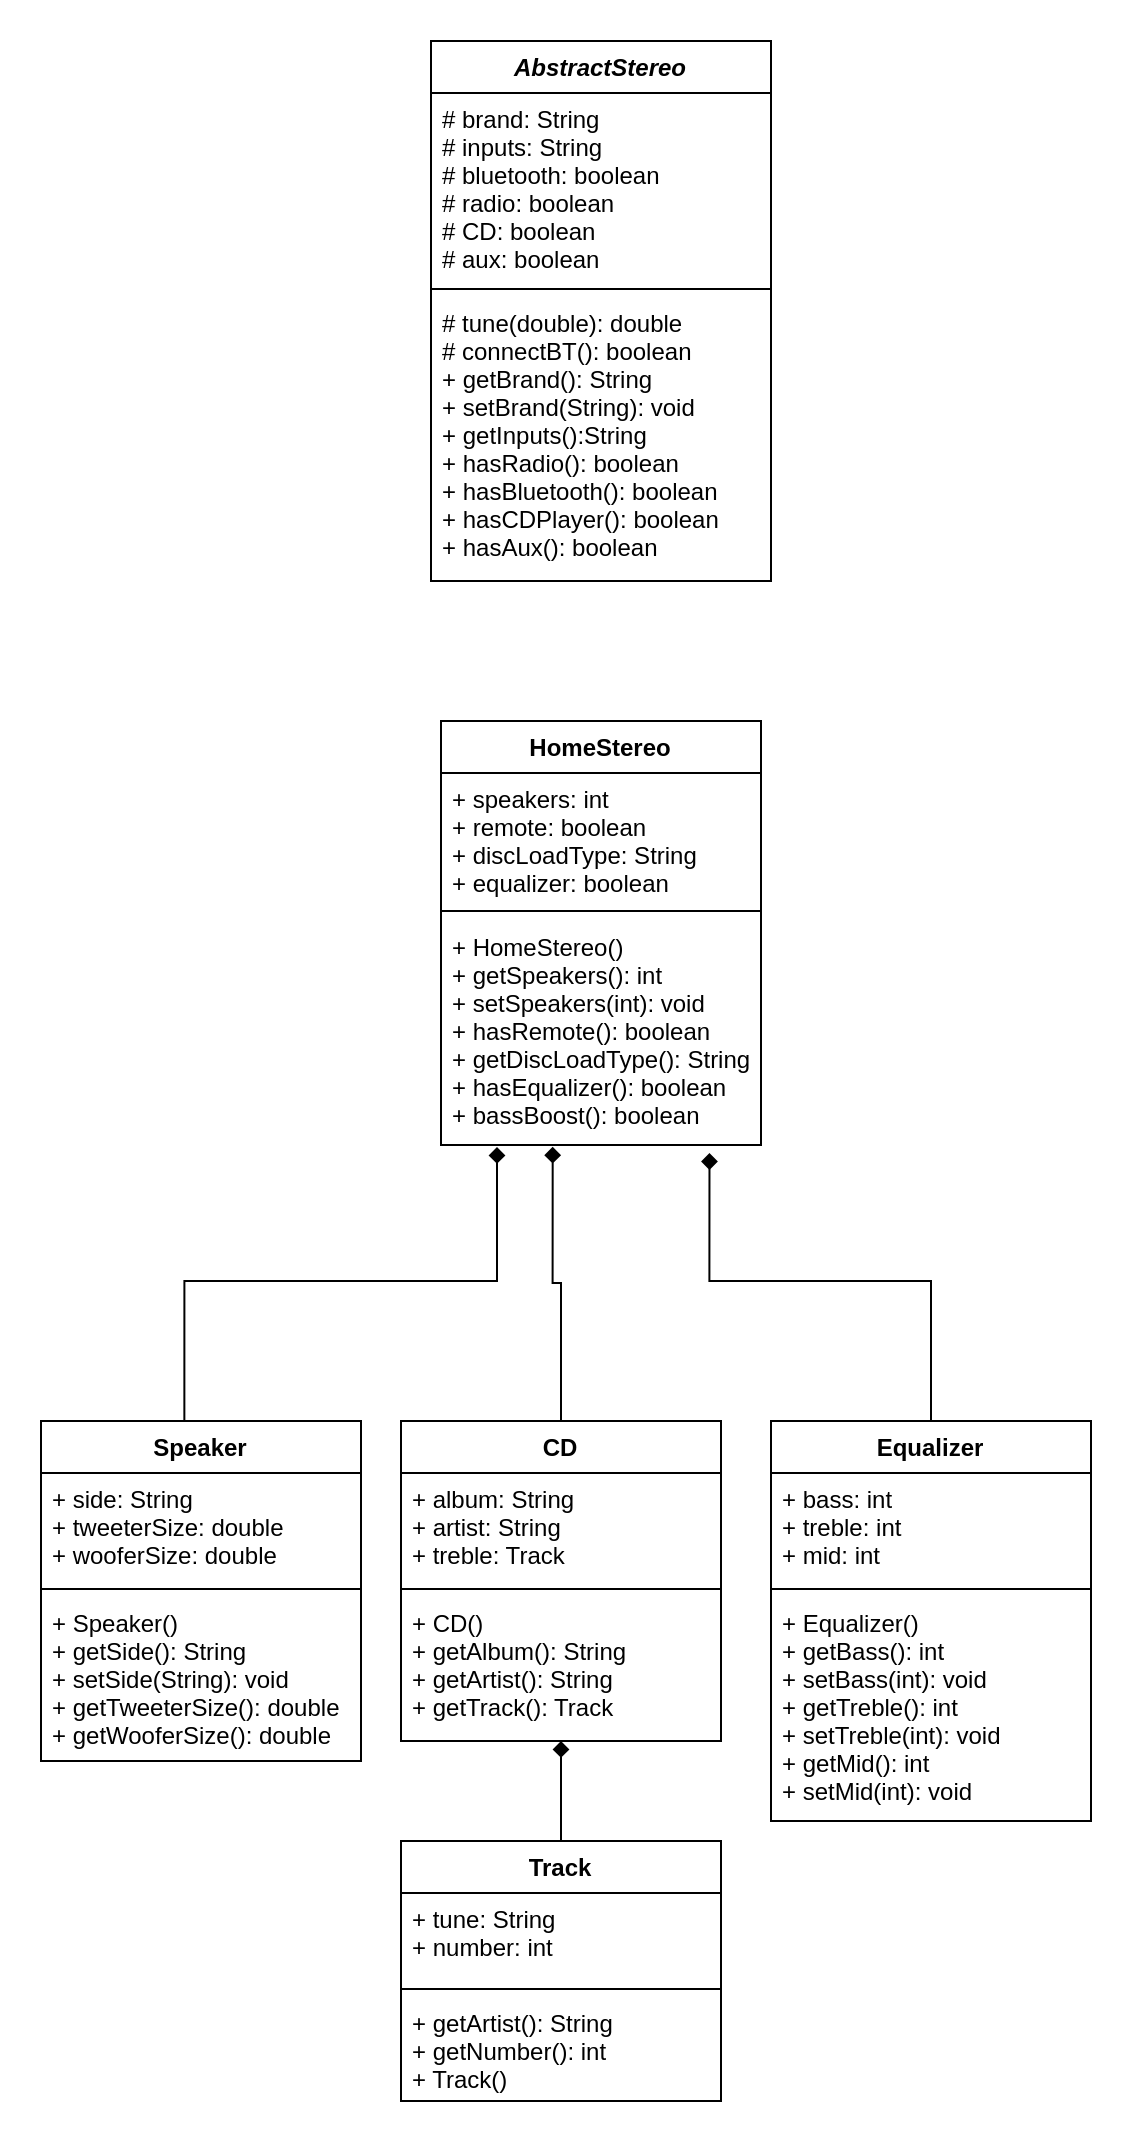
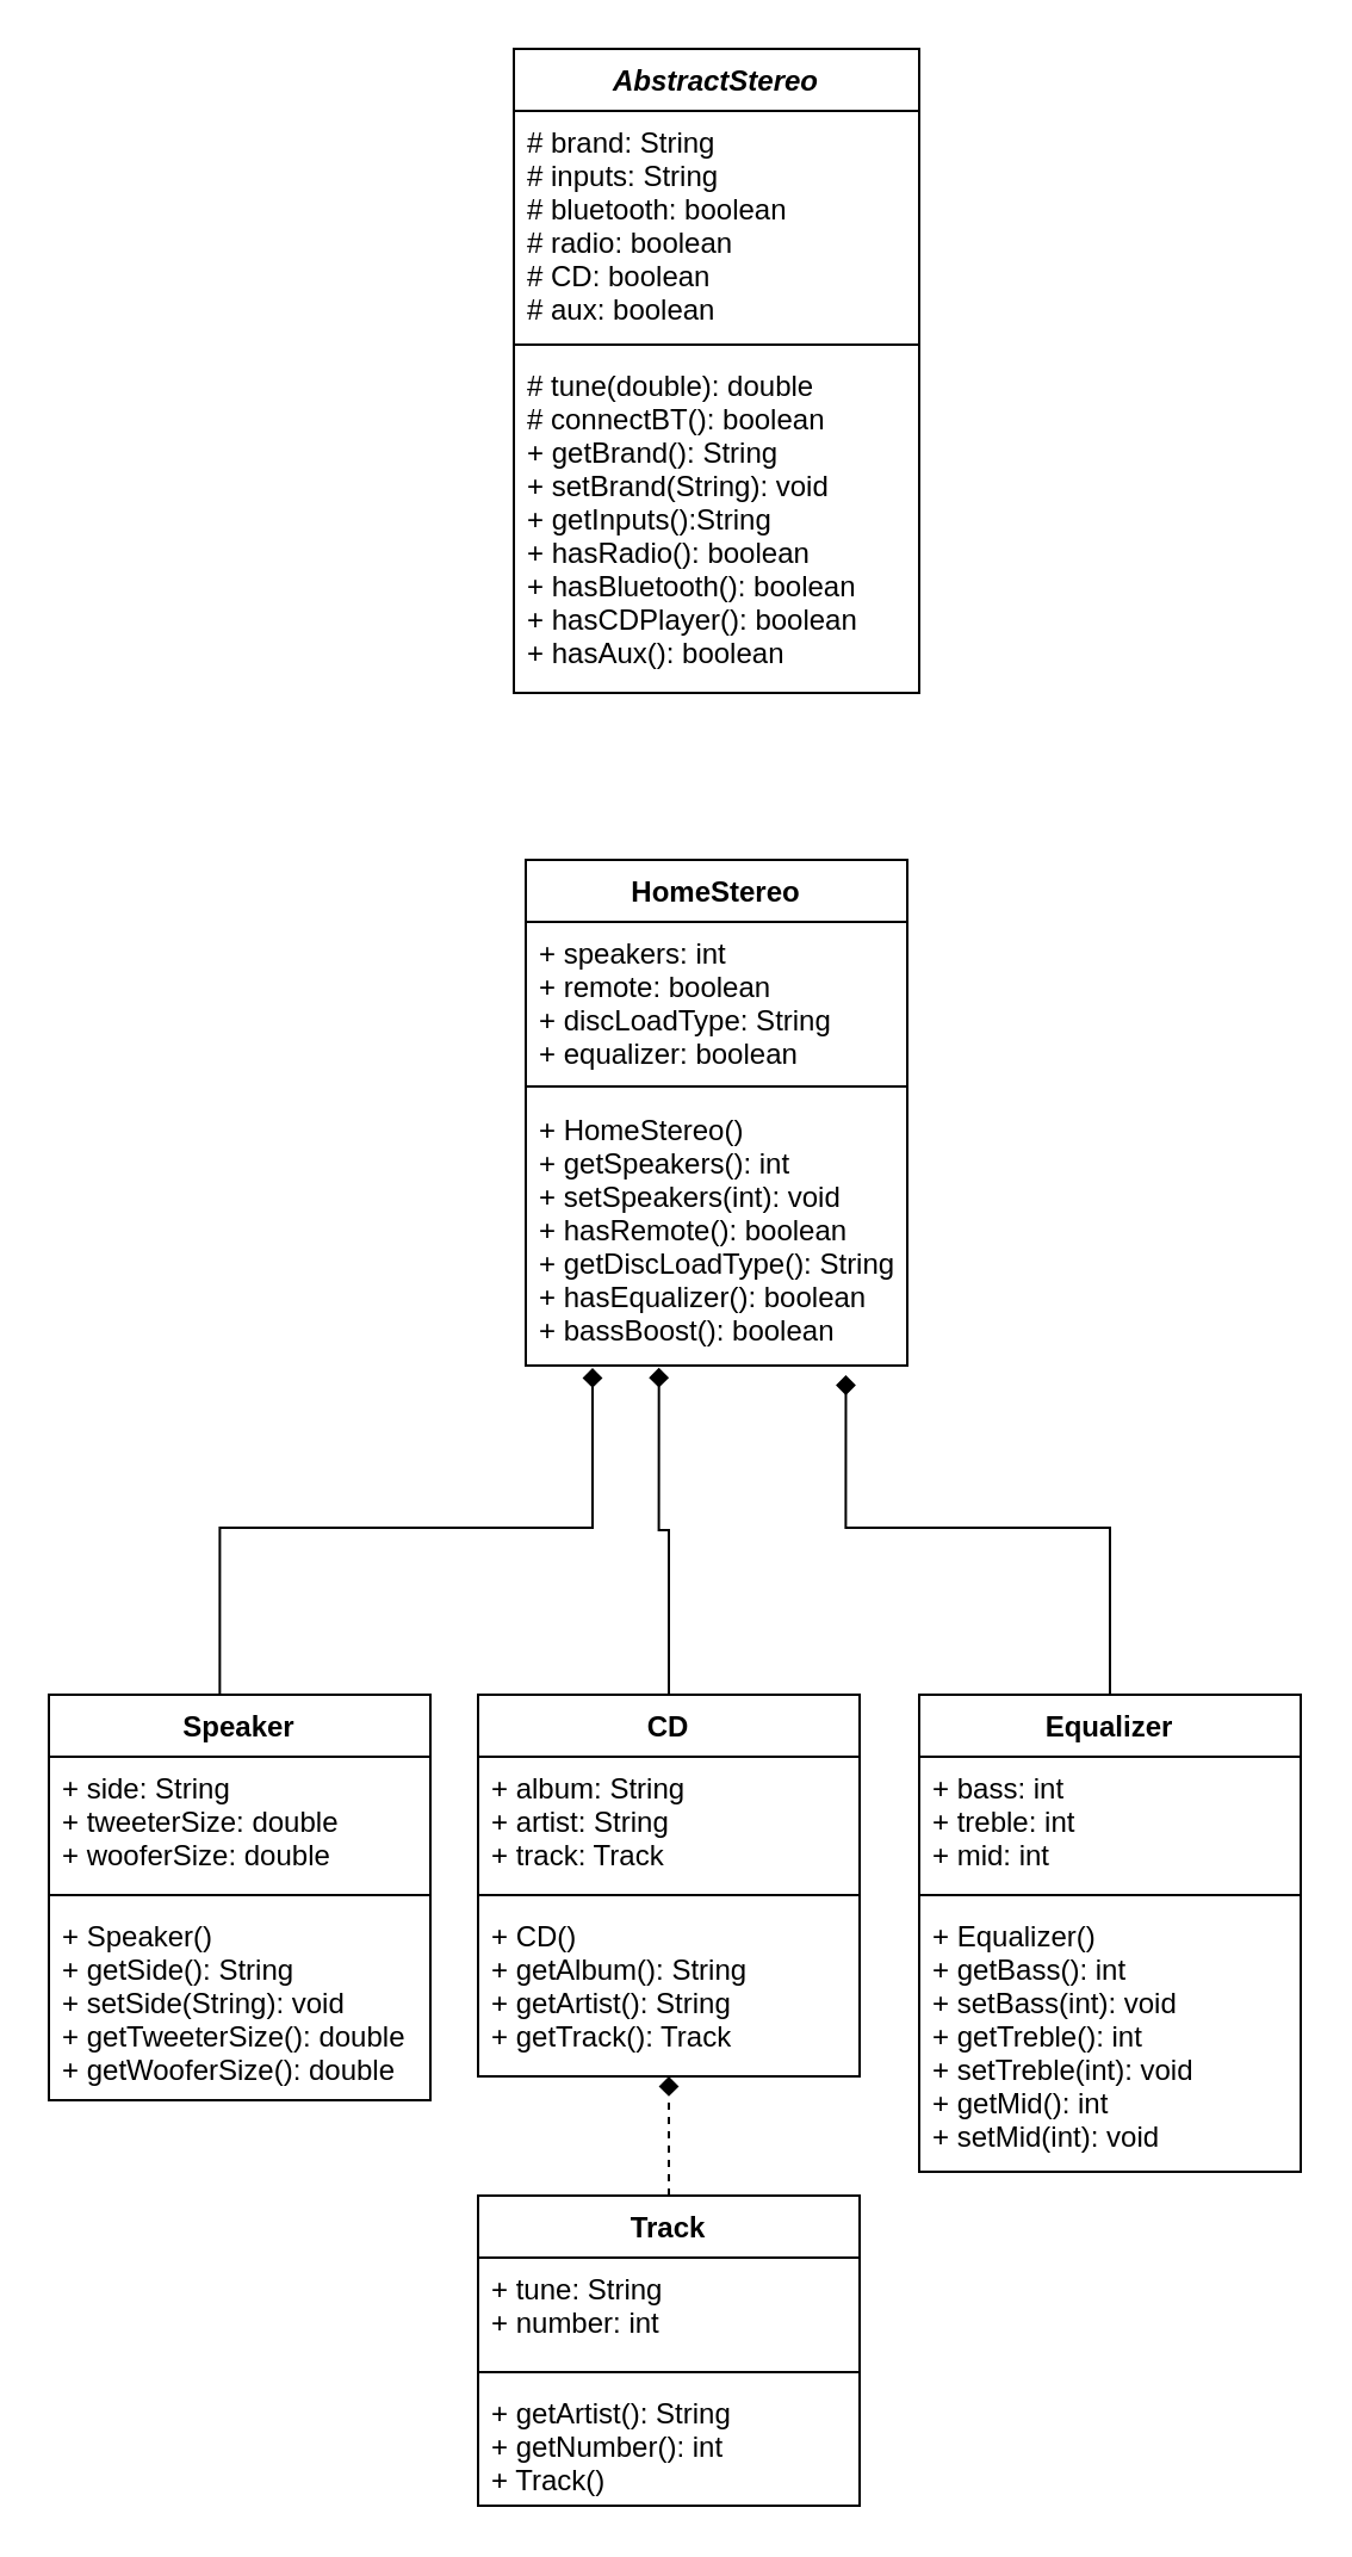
  <mxCell id="0" />
  <mxCell id="1" parent="0" />
  <mxCell id="2" value="HomeStereo" style="swimlane;fontStyle=1;align=center;verticalAlign=top;childLayout=stackLayout;horizontal=1;startSize=26;horizontalStack=0;resizeParent=1;resizeParentMax=0;resizeLast=0;collapsible=1;marginBottom=0;" vertex="1" parent="1"><mxGeometry x="220" y="360" width="160" height="212" as="geometry" /></mxCell>
  <mxCell id="3" value="+ speakers: int&#10;+ remote: boolean&#10;+ discLoadType: String&#10;+ equalizer: boolean&#10;" style="text;strokeColor=none;fillColor=none;align=left;verticalAlign=top;spacingLeft=4;spacingRight=4;overflow=hidden;rotatable=0;points=[[0,0.5],[1,0.5]];portConstraint=eastwest;" vertex="1" parent="2"><mxGeometry y="26" width="160" height="64" as="geometry" /></mxCell>
  <mxCell id="4" value="" style="line;strokeWidth=1;fillColor=none;align=left;verticalAlign=middle;spacingTop=-1;spacingLeft=3;spacingRight=3;rotatable=0;labelPosition=right;points=[];portConstraint=eastwest;" vertex="1" parent="2"><mxGeometry y="90" width="160" height="10" as="geometry" /></mxCell>
  <mxCell id="5" value="+ HomeStereo()&#10;+ getSpeakers(): int&#10;+ setSpeakers(int): void&#10;+ hasRemote(): boolean&#10;+ getDiscLoadType(): String&#10;+ hasEqualizer(): boolean&#10;+ bassBoost(): boolean" style="text;strokeColor=none;fillColor=none;align=left;verticalAlign=top;spacingLeft=4;spacingRight=4;overflow=hidden;rotatable=0;points=[[0,0.5],[1,0.5]];portConstraint=eastwest;" vertex="1" parent="2"><mxGeometry y="100" width="160" height="112" as="geometry" /></mxCell>
  <mxCell id="6" value="AbstractStereo" style="swimlane;fontStyle=3;align=center;verticalAlign=top;childLayout=stackLayout;horizontal=1;startSize=26;horizontalStack=0;resizeParent=1;resizeParentMax=0;resizeLast=0;collapsible=1;marginBottom=0;" vertex="1" parent="1"><mxGeometry x="215" y="20" width="170" height="270" as="geometry" /></mxCell>
  <mxCell id="7" value="# brand: String&#10;# inputs: String&#10;# bluetooth: boolean&#10;# radio: boolean&#10;# CD: boolean&#10;# aux: boolean" style="text;strokeColor=none;fillColor=none;align=left;verticalAlign=top;spacingLeft=4;spacingRight=4;overflow=hidden;rotatable=0;points=[[0,0.5],[1,0.5]];portConstraint=eastwest;" vertex="1" parent="6"><mxGeometry y="26" width="170" height="94" as="geometry" /></mxCell>
  <mxCell id="8" value="" style="line;strokeWidth=1;fillColor=none;align=left;verticalAlign=middle;spacingTop=-1;spacingLeft=3;spacingRight=3;rotatable=0;labelPosition=right;points=[];portConstraint=eastwest;" vertex="1" parent="6"><mxGeometry y="120" width="170" height="8" as="geometry" /></mxCell>
  <mxCell id="9" value="# tune(double): double&#10;# connectBT(): boolean&#10;+ getBrand(): String&#10;+ setBrand(String): void&#10;+ getInputs():String&#10;+ hasRadio(): boolean&#10;+ hasBluetooth(): boolean&#10;+ hasCDPlayer(): boolean&#10;+ hasAux(): boolean" style="text;strokeColor=none;fillColor=none;align=left;verticalAlign=top;spacingLeft=4;spacingRight=4;overflow=hidden;rotatable=0;points=[[0,0.5],[1,0.5]];portConstraint=eastwest;" vertex="1" parent="6"><mxGeometry y="128" width="170" height="142" as="geometry" /></mxCell>
  <mxCell id="10" style="edgeStyle=orthogonalEdgeStyle;rounded=0;orthogonalLoop=1;jettySize=auto;html=1;endArrow=diamond;endFill=1;strokeColor=#000000;exitX=0.448;exitY=0.021;exitDx=0;exitDy=0;exitPerimeter=0;" edge="1" parent="1" source="11"><mxGeometry relative="1" as="geometry"><mxPoint x="248" y="573" as="targetPoint" /><mxPoint x="60" y="871" as="sourcePoint" /><Array as="points"><mxPoint x="92" y="640" /><mxPoint x="248" y="640" /></Array></mxGeometry></mxCell>
  <mxCell id="11" value="Speaker" style="swimlane;fontStyle=1;align=center;verticalAlign=top;childLayout=stackLayout;horizontal=1;startSize=26;horizontalStack=0;resizeParent=1;resizeParentMax=0;resizeLast=0;collapsible=1;marginBottom=0;" vertex="1" parent="1"><mxGeometry x="20" y="710" width="160" height="170" as="geometry" /></mxCell>
  <mxCell id="12" value="+ side: String&#10;+ tweeterSize: double&#10;+ wooferSize: double" style="text;strokeColor=none;fillColor=none;align=left;verticalAlign=top;spacingLeft=4;spacingRight=4;overflow=hidden;rotatable=0;points=[[0,0.5],[1,0.5]];portConstraint=eastwest;" vertex="1" parent="11"><mxGeometry y="26" width="160" height="54" as="geometry" /></mxCell>
  <mxCell id="13" value="" style="line;strokeWidth=1;fillColor=none;align=left;verticalAlign=middle;spacingTop=-1;spacingLeft=3;spacingRight=3;rotatable=0;labelPosition=right;points=[];portConstraint=eastwest;" vertex="1" parent="11"><mxGeometry y="80" width="160" height="8" as="geometry" /></mxCell>
  <mxCell id="14" value="+ Speaker()&#10;+ getSide(): String&#10;+ setSide(String): void&#10;+ getTweeterSize(): double&#10;+ getWooferSize(): double" style="text;strokeColor=none;fillColor=none;align=left;verticalAlign=top;spacingLeft=4;spacingRight=4;overflow=hidden;rotatable=0;points=[[0,0.5],[1,0.5]];portConstraint=eastwest;" vertex="1" parent="11"><mxGeometry y="88" width="160" height="82" as="geometry" /></mxCell>
  <mxCell id="15" style="edgeStyle=orthogonalEdgeStyle;rounded=0;orthogonalLoop=1;jettySize=auto;html=1;entryX=0.349;entryY=1.008;entryDx=0;entryDy=0;entryPerimeter=0;endArrow=diamond;endFill=1;strokeColor=#000000;" edge="1" parent="1" source="16" target="5"><mxGeometry relative="1" as="geometry" /></mxCell>
  <mxCell id="16" value="CD" style="swimlane;fontStyle=1;align=center;verticalAlign=top;childLayout=stackLayout;horizontal=1;startSize=26;horizontalStack=0;resizeParent=1;resizeParentMax=0;resizeLast=0;collapsible=1;marginBottom=0;" vertex="1" parent="1"><mxGeometry x="200" y="710" width="160" height="160" as="geometry" /></mxCell>
- <mxCell id="17" value="+ album: String&#10;+ artist: String&#10;+ treble: Track" style="text;strokeColor=none;fillColor=none;align=left;verticalAlign=top;spacingLeft=4;spacingRight=4;overflow=hidden;rotatable=0;points=[[0,0.5],[1,0.5]];portConstraint=eastwest;" vertex="1" parent="16"><mxGeometry y="26" width="160" height="54" as="geometry" /></mxCell>
+ <mxCell id="17" value="+ album: String&#10;+ artist: String&#10;+ track: Track" style="text;strokeColor=none;fillColor=none;align=left;verticalAlign=top;spacingLeft=4;spacingRight=4;overflow=hidden;rotatable=0;points=[[0,0.5],[1,0.5]];portConstraint=eastwest;" vertex="1" parent="16"><mxGeometry y="26" width="160" height="54" as="geometry" /></mxCell>
  <mxCell id="18" value="" style="line;strokeWidth=1;fillColor=none;align=left;verticalAlign=middle;spacingTop=-1;spacingLeft=3;spacingRight=3;rotatable=0;labelPosition=right;points=[];portConstraint=eastwest;" vertex="1" parent="16"><mxGeometry y="80" width="160" height="8" as="geometry" /></mxCell>
  <mxCell id="19" value="+ CD()&#10;+ getAlbum(): String&#10;+ getArtist(): String&#10;+ getTrack(): Track" style="text;strokeColor=none;fillColor=none;align=left;verticalAlign=top;spacingLeft=4;spacingRight=4;overflow=hidden;rotatable=0;points=[[0,0.5],[1,0.5]];portConstraint=eastwest;" vertex="1" parent="16"><mxGeometry y="88" width="160" height="72" as="geometry" /></mxCell>
- <mxCell id="20" style="edgeStyle=orthogonalEdgeStyle;rounded=0;orthogonalLoop=1;jettySize=auto;html=1;entryX=0.5;entryY=1;entryDx=0;entryDy=0;endArrow=diamond;endFill=1;strokeColor=#000000;" edge="1" parent="1" source="21" target="16"><mxGeometry relative="1" as="geometry" /></mxCell>
+ <mxCell id="20" style="edgeStyle=orthogonalEdgeStyle;rounded=0;orthogonalLoop=1;jettySize=auto;html=1;entryX=0.5;entryY=1;entryDx=0;entryDy=0;endArrow=diamond;endFill=1;strokeColor=#000000;dashed=1;" edge="1" parent="1" source="21" target="16"><mxGeometry relative="1" as="geometry" /></mxCell>
  <mxCell id="21" value="Track" style="swimlane;fontStyle=1;align=center;verticalAlign=top;childLayout=stackLayout;horizontal=1;startSize=26;horizontalStack=0;resizeParent=1;resizeParentMax=0;resizeLast=0;collapsible=1;marginBottom=0;" vertex="1" parent="1"><mxGeometry x="200" y="920" width="160" height="130" as="geometry" /></mxCell>
  <mxCell id="22" value="+ tune: String&#10;+ number: int" style="text;strokeColor=none;fillColor=none;align=left;verticalAlign=top;spacingLeft=4;spacingRight=4;overflow=hidden;rotatable=0;points=[[0,0.5],[1,0.5]];portConstraint=eastwest;" vertex="1" parent="21"><mxGeometry y="26" width="160" height="44" as="geometry" /></mxCell>
  <mxCell id="23" value="" style="line;strokeWidth=1;fillColor=none;align=left;verticalAlign=middle;spacingTop=-1;spacingLeft=3;spacingRight=3;rotatable=0;labelPosition=right;points=[];portConstraint=eastwest;" vertex="1" parent="21"><mxGeometry y="70" width="160" height="8" as="geometry" /></mxCell>
  <mxCell id="24" value="+ getArtist(): String&#10;+ getNumber(): int&#10;+ Track()" style="text;strokeColor=none;fillColor=none;align=left;verticalAlign=top;spacingLeft=4;spacingRight=4;overflow=hidden;rotatable=0;points=[[0,0.5],[1,0.5]];portConstraint=eastwest;" vertex="1" parent="21"><mxGeometry y="78" width="160" height="52" as="geometry" /></mxCell>
  <mxCell id="25" style="edgeStyle=orthogonalEdgeStyle;rounded=0;orthogonalLoop=1;jettySize=auto;html=1;entryX=0.839;entryY=1.036;entryDx=0;entryDy=0;entryPerimeter=0;endArrow=diamond;endFill=1;strokeColor=#000000;" edge="1" parent="1" source="26" target="5"><mxGeometry relative="1" as="geometry"><Array as="points"><mxPoint x="465" y="640" /><mxPoint x="354" y="640" /></Array></mxGeometry></mxCell>
  <mxCell id="26" value="Equalizer" style="swimlane;fontStyle=1;align=center;verticalAlign=top;childLayout=stackLayout;horizontal=1;startSize=26;horizontalStack=0;resizeParent=1;resizeParentMax=0;resizeLast=0;collapsible=1;marginBottom=0;" vertex="1" parent="1"><mxGeometry x="385" y="710" width="160" height="200" as="geometry" /></mxCell>
  <mxCell id="27" value="+ bass: int&#10;+ treble: int&#10;+ mid: int" style="text;strokeColor=none;fillColor=none;align=left;verticalAlign=top;spacingLeft=4;spacingRight=4;overflow=hidden;rotatable=0;points=[[0,0.5],[1,0.5]];portConstraint=eastwest;" vertex="1" parent="26"><mxGeometry y="26" width="160" height="54" as="geometry" /></mxCell>
  <mxCell id="28" value="" style="line;strokeWidth=1;fillColor=none;align=left;verticalAlign=middle;spacingTop=-1;spacingLeft=3;spacingRight=3;rotatable=0;labelPosition=right;points=[];portConstraint=eastwest;" vertex="1" parent="26"><mxGeometry y="80" width="160" height="8" as="geometry" /></mxCell>
  <mxCell id="29" value="+ Equalizer()&#10;+ getBass(): int&#10;+ setBass(int): void&#10;+ getTreble(): int&#10;+ setTreble(int): void&#10;+ getMid(): int&#10;+ setMid(int): void" style="text;strokeColor=none;fillColor=none;align=left;verticalAlign=top;spacingLeft=4;spacingRight=4;overflow=hidden;rotatable=0;points=[[0,0.5],[1,0.5]];portConstraint=eastwest;" vertex="1" parent="26"><mxGeometry y="88" width="160" height="112" as="geometry" /></mxCell>
